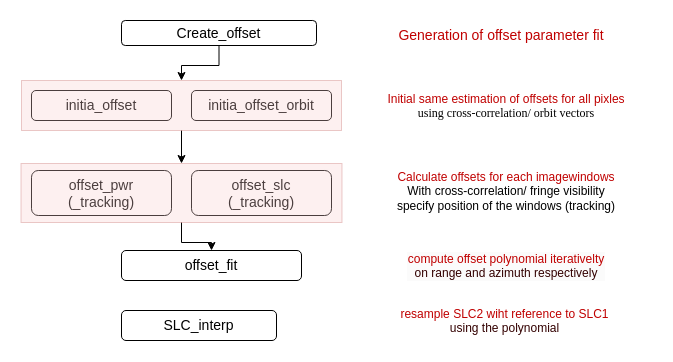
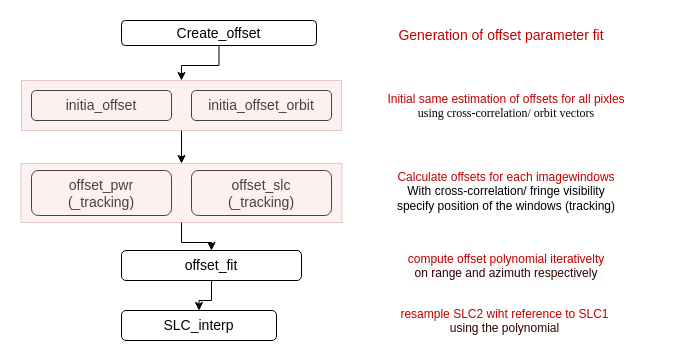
  <mxCell id="0" />
  <mxCell id="1" parent="0" />
  <mxCell id="2" value="" style="edgeStyle=orthogonalEdgeStyle;rounded=0;orthogonalLoop=1;jettySize=auto;html=1;fontSize=14;" edge="1" parent="1" source="3" target="9"><mxGeometry relative="1" as="geometry" /></mxCell>
  <mxCell id="3" value="&lt;font style=&quot;font-size: 14px;&quot;&gt;Create_offset&lt;/font&gt;" style="rounded=1;whiteSpace=wrap;html=1;fontSize=14;" vertex="1" parent="1"><mxGeometry x="121" y="20" width="195" height="25" as="geometry" /></mxCell>
  <mxCell id="4" value="&lt;span style=&quot;font-size: 14px;&quot;&gt;initia_offset&lt;/span&gt;" style="rounded=1;whiteSpace=wrap;html=1;fontSize=14;" vertex="1" parent="1"><mxGeometry x="31" y="90" width="140" height="30" as="geometry" /></mxCell>
  <mxCell id="5" value="&lt;span style=&quot;font-size: 14px;&quot;&gt;offset_pwr&lt;/span&gt;&lt;div style=&quot;font-size: 14px;&quot;&gt;&lt;span style=&quot;font-size: 14px;&quot;&gt;(_tracking)&lt;/span&gt;&lt;/div&gt;" style="rounded=1;whiteSpace=wrap;html=1;fontSize=14;" vertex="1" parent="1"><mxGeometry x="31" y="170" width="140" height="45" as="geometry" /></mxCell>
  <mxCell id="6" value="&lt;span style=&quot;font-size: 14px;&quot;&gt;initia_offset_orbit&lt;/span&gt;" style="rounded=1;whiteSpace=wrap;html=1;fontSize=14;" vertex="1" parent="1"><mxGeometry x="191" y="90" width="140" height="30" as="geometry" /></mxCell>
  <mxCell id="7" value="&lt;font style=&quot;font-size: 14px;&quot;&gt;offset_slc&lt;/font&gt;&lt;div style=&quot;font-size: 14px;&quot;&gt;&lt;font style=&quot;font-size: 14px;&quot;&gt;(_tracking)&lt;/font&gt;&lt;/div&gt;" style="rounded=1;whiteSpace=wrap;html=1;fontSize=14;" vertex="1" parent="1"><mxGeometry x="191" y="170" width="140" height="45" as="geometry" /></mxCell>
  <mxCell id="8" value="" style="edgeStyle=orthogonalEdgeStyle;rounded=0;orthogonalLoop=1;jettySize=auto;html=1;" edge="1" parent="1" source="9" target="11"><mxGeometry relative="1" as="geometry" /></mxCell>
  <mxCell id="9" value="" style="rounded=0;whiteSpace=wrap;html=1;fillColor=#f8cecc;strokeColor=#b85450;opacity=30;fontSize=14;" vertex="1" parent="1"><mxGeometry x="21" y="80" width="320" height="50" as="geometry" /></mxCell>
  <mxCell id="10" value="" style="edgeStyle=orthogonalEdgeStyle;rounded=0;orthogonalLoop=1;jettySize=auto;html=1;" edge="1" parent="1" source="11" target="13"><mxGeometry relative="1" as="geometry" /></mxCell>
  <mxCell id="11" value="" style="rounded=0;whiteSpace=wrap;html=1;fillColor=#f8cecc;strokeColor=#b85450;opacity=30;fontSize=14;" vertex="1" parent="1"><mxGeometry x="20.5" y="163" width="321" height="59" as="geometry" /></mxCell>
+ <mxCell id="12" value="" style="edgeStyle=orthogonalEdgeStyle;rounded=0;orthogonalLoop=1;jettySize=auto;html=1;" edge="1" parent="1" source="13" target="18"><mxGeometry relative="1" as="geometry" /></mxCell>
  <mxCell id="13" value="&lt;font style=&quot;font-size: 14px;&quot;&gt;offset_fit&lt;/font&gt;" style="rounded=1;whiteSpace=wrap;html=1;fontSize=14;" vertex="1" parent="1"><mxGeometry x="121" y="250" width="180" height="30" as="geometry" /></mxCell>
  <mxCell id="14" value="&lt;p style=&quot;language:en-CH;margin-top:0pt;margin-bottom:0pt;margin-left:0in;&lt;br/&gt;text-align:left;direction:ltr;unicode-bidi:embed;mso-line-break-override:none;&lt;br/&gt;word-break:normal;punctuation-wrap:hanging&quot;&gt;&lt;span style=&quot;color: rgb(192, 0, 0); font-weight: normal; font-style: normal; vertical-align: baseline;&quot;&gt;&lt;font style=&quot;font-size: 14px;&quot;&gt;Generation of offset parameter fit&lt;/font&gt;&lt;/span&gt;&lt;/p&gt;" style="text;whiteSpace=wrap;html=1;align=center;" vertex="1" parent="1"><mxGeometry x="351" y="20" width="300" height="30" as="geometry" /></mxCell>
  <mxCell id="15" value="&lt;p style=&quot;margin-top: 0pt; margin-bottom: 0pt; margin-left: 0in; direction: ltr; unicode-bidi: embed; word-break: normal;&quot;&gt;&lt;font face=&quot;Helvetica&quot; style=&quot;font-size: 12px;&quot;&gt;&lt;font color=&quot;#c00000&quot;&gt;Initial same estimation of offsets for all pixles&lt;/font&gt;&lt;br&gt;&lt;/font&gt;&lt;/p&gt;&lt;p style=&quot;margin-top: 0pt; margin-bottom: 0pt; margin-left: 0in; direction: ltr; unicode-bidi: embed; word-break: normal;&quot;&gt;&lt;span style=&quot;color: black;&quot;&gt;&lt;font face=&quot;V_lDkOHhxB9C8dfyVclu&quot; style=&quot;font-size: 12px;&quot;&gt;using cross-correlation/ orbit vectors &lt;/font&gt;&lt;/span&gt;&lt;/p&gt;" style="text;whiteSpace=wrap;html=1;align=center;" vertex="1" parent="1"><mxGeometry x="361" y="85" width="290" height="40" as="geometry" /></mxCell>
  <mxCell id="16" value="&lt;p style=&quot;margin-top: 0pt; margin-bottom: 0pt; margin-left: 0in; direction: ltr; unicode-bidi: embed; word-break: normal;&quot;&gt;&lt;span style=&quot;color: rgb(192, 0, 0);&quot;&gt;&lt;font style=&quot;font-size: 12px;&quot;&gt;Calculate offsets for each imagewindows &lt;/font&gt;&lt;/span&gt;&lt;/p&gt;&lt;p style=&quot;margin-top: 0pt; margin-bottom: 0pt; margin-left: 0in; direction: ltr; unicode-bidi: embed; word-break: normal;&quot;&gt;&lt;span style=&quot;color: black;&quot;&gt;&lt;font style=&quot;font-size: 12px;&quot;&gt;With cross-correlation/ fringe visibility&lt;/font&gt;&lt;/span&gt;&lt;/p&gt;&lt;p style=&quot;margin-top: 0pt; margin-bottom: 0pt; margin-left: 0in; direction: ltr; unicode-bidi: embed; word-break: normal;&quot;&gt;&lt;font face=&quot;Helvetica&quot; style=&quot;font-size: 12px;&quot;&gt;&lt;span style=&quot;color: black;&quot;&gt;specify position of the &lt;/span&gt;windows (tracking)&lt;/font&gt;&lt;/p&gt;" style="text;whiteSpace=wrap;html=1;align=center;" vertex="1" parent="1"><mxGeometry x="361" y="162.5" width="290" height="60" as="geometry" /></mxCell>
  <mxCell id="17" value="&lt;p style=&quot;forced-color-adjust: none; font-family: Helvetica; font-size: 12px; font-style: normal; font-variant-ligatures: normal; font-variant-caps: normal; font-weight: 400; letter-spacing: normal; orphans: 2; text-indent: 0px; text-transform: none; widows: 2; word-spacing: 0px; -webkit-text-stroke-width: 0px; white-space: normal; background-color: rgb(251, 251, 251); text-decoration-thickness: initial; text-decoration-style: initial; text-decoration-color: initial; margin-top: 0pt; margin-bottom: 0pt; margin-left: 0in; direction: ltr; unicode-bidi: embed; word-break: normal;&quot;&gt;&lt;font color=&quot;#c00000&quot;&gt;compute offset polynomial iterativelty &lt;/font&gt;&lt;font color=&quot;#330000&quot;&gt;on range and azimuth respectively&lt;/font&gt;&lt;/p&gt;" style="text;whiteSpace=wrap;html=1;align=center;" vertex="1" parent="1"><mxGeometry x="406" y="245" width="200" height="40" as="geometry" /></mxCell>
  <mxCell id="18" value="SLC_interp" style="rounded=1;whiteSpace=wrap;html=1;fontSize=14;" vertex="1" parent="1"><mxGeometry x="121" y="310" width="155" height="30" as="geometry" /></mxCell>
  <mxCell id="19" value="&lt;div style=&quot;text-align: center;&quot;&gt;&lt;font color=&quot;#c00000&quot;&gt;resample SLC2 wiht reference to SLC1 &lt;/font&gt;&lt;font color=&quot;#330000&quot;&gt;using the polynomial&lt;/font&gt;&lt;/div&gt;" style="text;whiteSpace=wrap;html=1;" vertex="1" parent="1"><mxGeometry x="386" y="300" width="235" height="40" as="geometry" /></mxCell>
